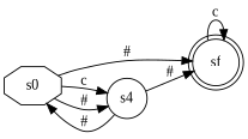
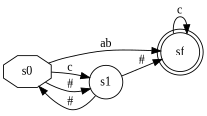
  digraph {
    fontname="Liberation Serif"
    rankdir=LR
    node [fontname="Liberation Serif"]
    edge [fontname="Liberation Serif"]
    s0 [shape=octagon]
    sf [shape=doublecircle]
-   s1 [shape=circle label=s4]
-   s0 -> sf [label="#"]
+   s1 [shape=circle]
+   s0 -> sf [label=ab]
    s0 -> s1 [label=c]
    s0 -> s1 [label="#"]
    sf -> sf [label=c]
    s1 -> s0 [label="#"]
    s1 -> sf [label="#"]
  }
